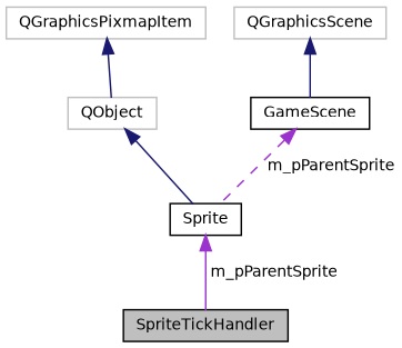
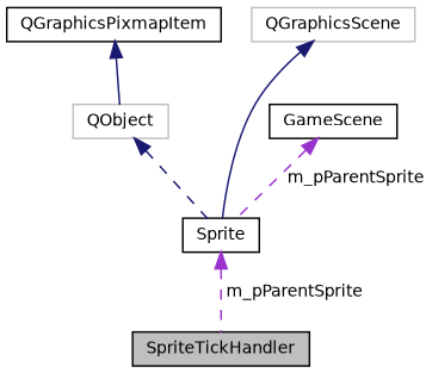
  digraph {
    node [color=black fillcolor=white fontname=Helvetica fontsize=10 shape=record style=filled]
    edge [color=midnightblue dir=back fontname=Helvetica fontsize=10 labelfontname=Helvetica labelfontsize=10 style=solid]
    n1 [fillcolor=grey75 fontcolor=black height=0.2 label=SpriteTickHandler width=0.4]
    n2 [height=0.2 label=Sprite width=0.4]
    n3 [color=grey75 height=0.2 label=QObject width=0.4]
-   n4 [color=grey75 height=0.2 label=QGraphicsPixmapItem width=0.4]
+   n4 [height=0.2 label=QGraphicsPixmapItem width=0.4]
    n5 [height=0.2 label=GameScene width=0.4]
    n6 [color=grey75 height=0.2 label=QGraphicsScene width=0.4]
-   n2 -> n1 [color=darkorchid3 label=" m_pParentSprite"]
-   n3 -> n2
+   n2 -> n1 [color=darkorchid3 label=" m_pParentSprite" style=dashed]
+   n3 -> n2 [style=dashed]
    n4 -> n3
    n5 -> n2 [color=darkorchid3 label=" m_pParentSprite" style=dashed]
-   n6 -> n5
+   n6 -> n2
  }
